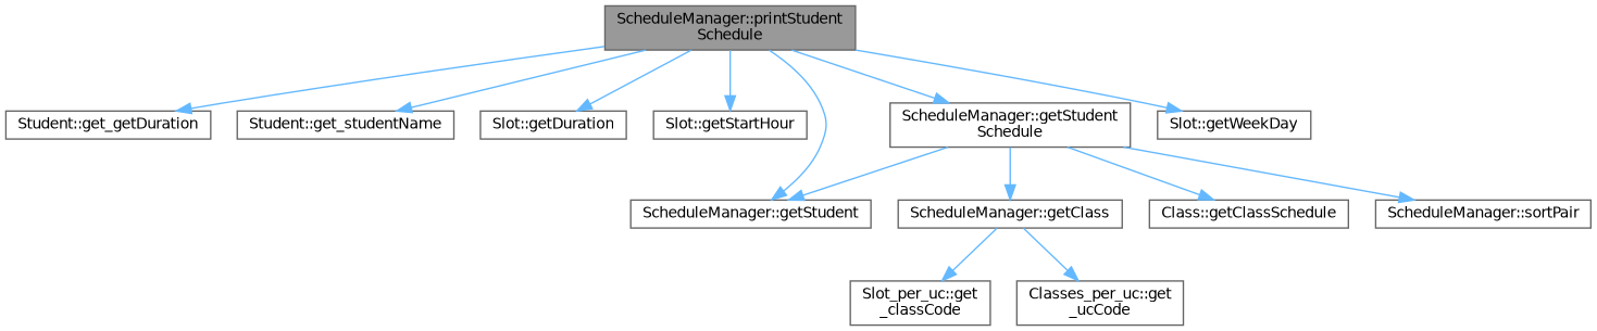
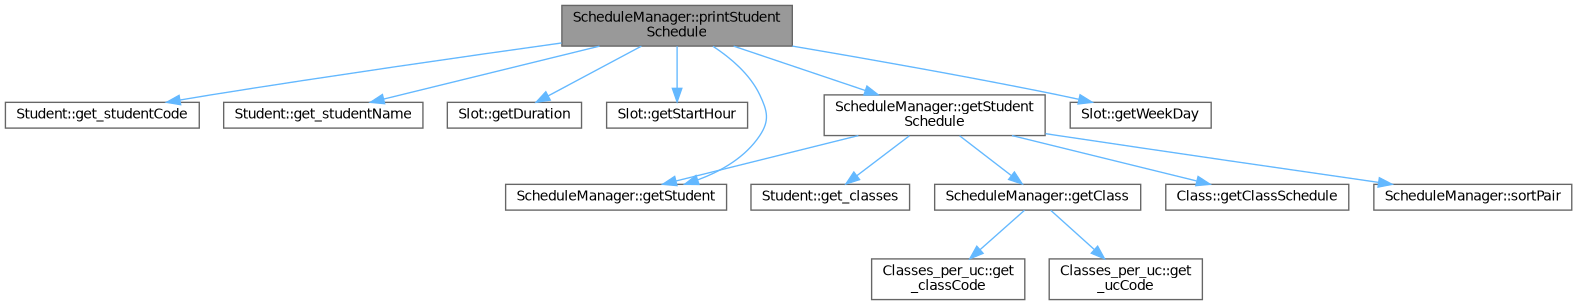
  digraph {
    rankdir=TB
    node [color=grey40 fillcolor=white fontname=Helvetica fontsize=10 shape=box style=filled]
    edge [color=steelblue1 fontname=Helvetica fontsize=10 labelfontname=Helvetica labelfontsize=10 style=solid]
    n1 [color=gray40 fillcolor=grey60 fontcolor=black height=0.2 label="ScheduleManager::printStudent\lSchedule" width=0.4]
-   n2 [height=0.2 label="Student::get_getDuration" width=0.4]
+   n2 [height=0.2 label="Student::get_studentCode" width=0.4]
    n3 [height=0.2 label="Student::get_studentName" width=0.4]
    n4 [height=0.2 label="Slot::getDuration" width=0.4]
    n5 [height=0.2 label="Slot::getStartHour" width=0.4]
    n6 [height=0.2 label="ScheduleManager::getStudent" width=0.4]
    n7 [height=0.2 label="ScheduleManager::getStudent\lSchedule" width=0.4]
    n8 [height=0.2 label="Slot::getWeekDay" width=0.4]
+   n9 [height=0.2 label="Student::get_classes" width=0.4]
    n10 [height=0.2 label="ScheduleManager::getClass" width=0.4]
    n11 [height=0.2 label="Class::getClassSchedule" width=0.4]
    n12 [height=0.2 label="ScheduleManager::sortPair" width=0.4]
-   n13 [height=0.2 label="Slot_per_uc::get\l_classCode" width=0.4]
+   n13 [height=0.2 label="Classes_per_uc::get\l_classCode" width=0.4]
    n14 [height=0.2 label="Classes_per_uc::get\l_ucCode" width=0.4]
    n1 -> n2
    n1 -> n3
    n1 -> n4
    n1 -> n5
    n1 -> n6
    n1 -> n7
    n1 -> n8
    n7 -> n6
+   n7 -> n9
    n7 -> n10
    n7 -> n11
    n7 -> n12
    n10 -> n13
    n10 -> n14
  }
